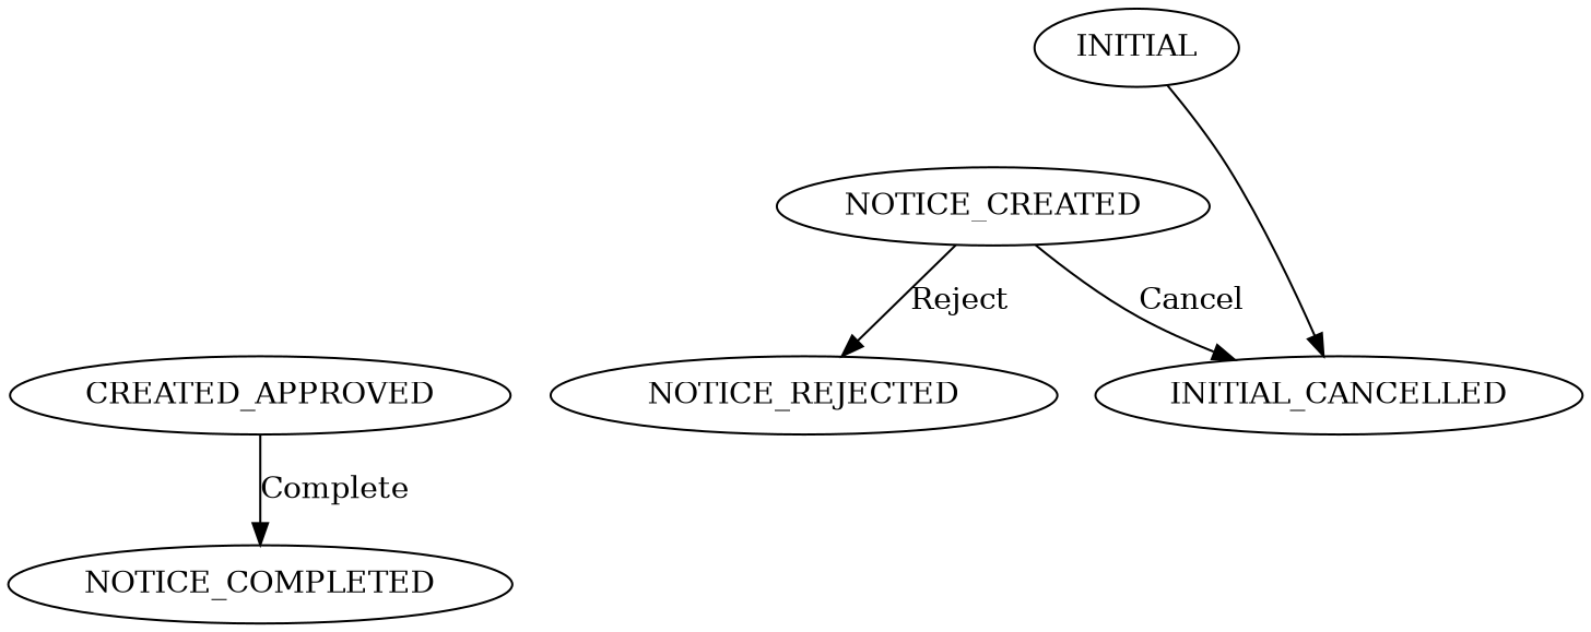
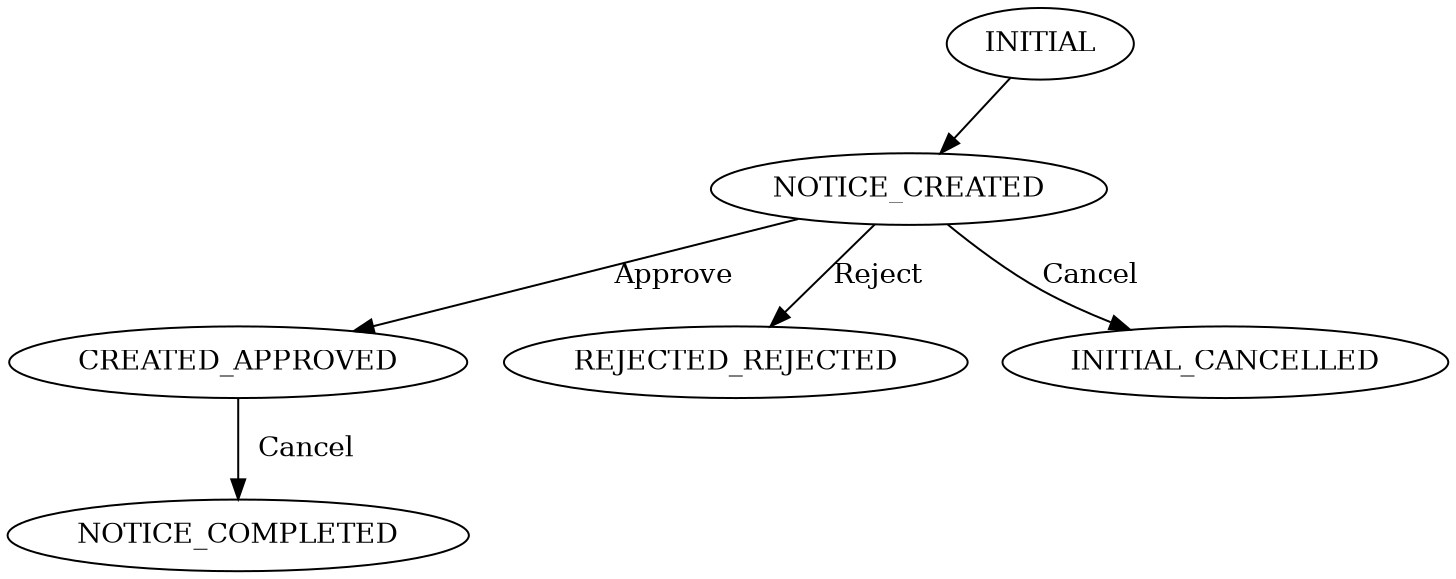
  digraph {
    INITIAL
    NOTICE_CREATED
    n3 [label=CREATED_APPROVED]
-   NOTICE_REJECTED
+   NOTICE_REJECTED [label=REJECTED_REJECTED]
    n5 [label=INITIAL_CANCELLED]
    NOTICE_COMPLETED
-   INITIAL -> n5
+   INITIAL -> NOTICE_CREATED
+   NOTICE_CREATED -> n3 [label=Approve]
    NOTICE_CREATED -> NOTICE_REJECTED [label=Reject]
    NOTICE_CREATED -> n5 [label=Cancel]
-   n3 -> NOTICE_COMPLETED [label=Complete]
+   n3 -> NOTICE_COMPLETED [label=Cancel]
  }
